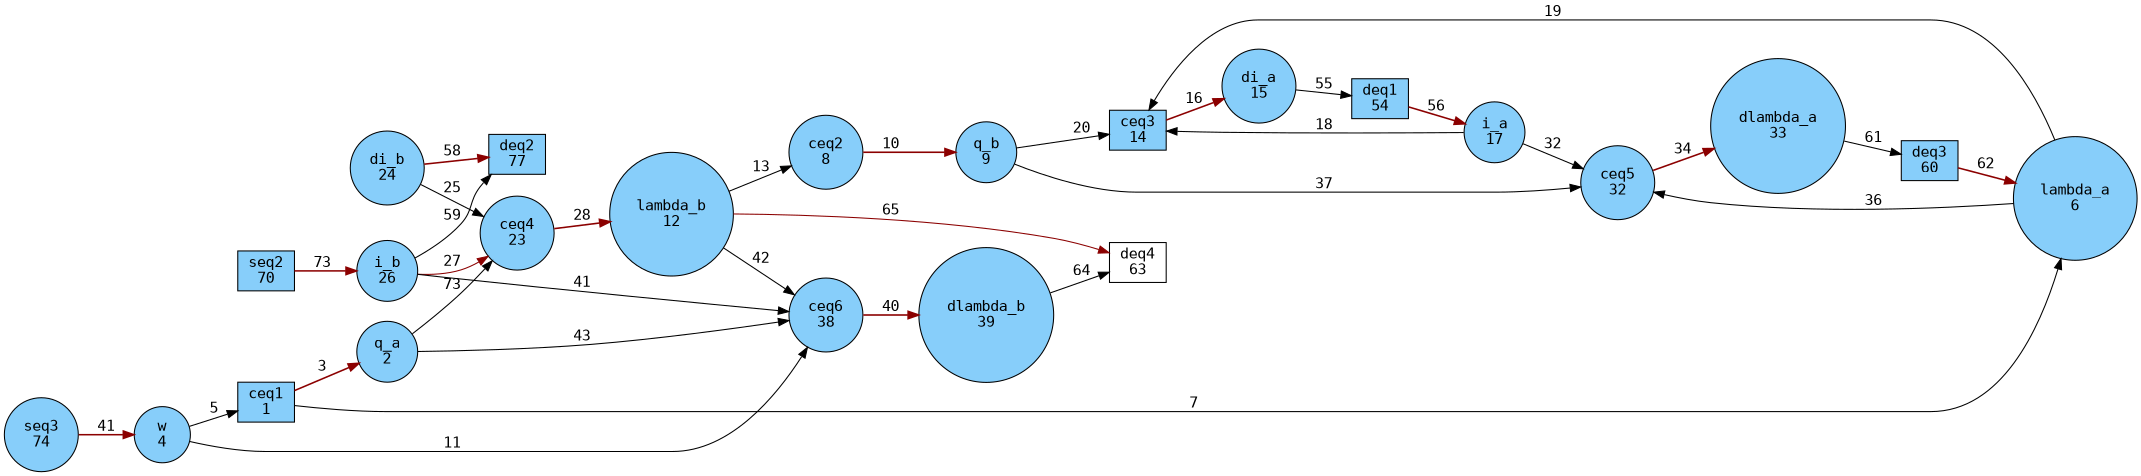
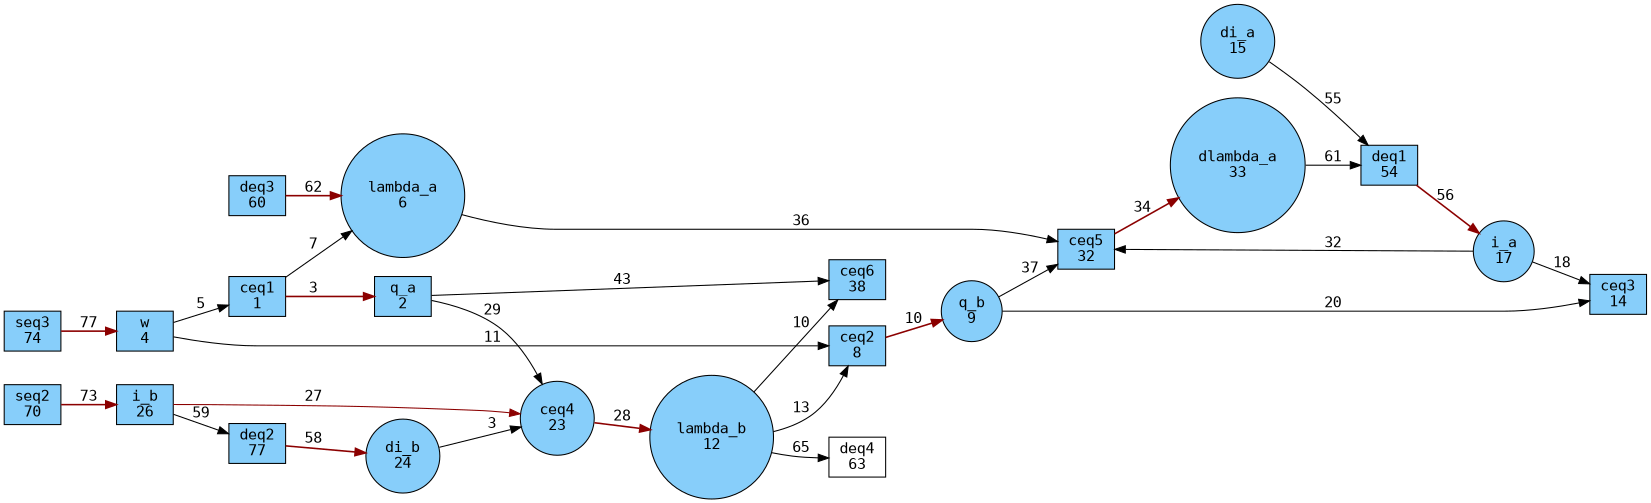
  digraph {
    fontname="DejaVu Sans Mono"
    rankdir=LR
    node [fillcolor=lightskyblue fontname="DejaVu Sans Mono" shape=circle style=filled]
    edge [fontname="DejaVu Sans Mono" penwidth=1]
    n1 [label="ceq1\n1" shape=box]
-   n2 [label="q_a\n2"]
+   n2 [label="q_a\n2" shape=box]
    n3 [label="lambda_a\n6"]
    n4 [label="ceq4\n23"]
-   n5 [label="ceq6\n38"]
-   n6 [label="ceq2\n8"]
+   n5 [label="ceq6\n38" shape=box]
+   n6 [label="ceq2\n8" shape=box]
    n7 [label="q_b\n9"]
    n8 [label="ceq3\n14" shape=box]
-   n9 [label="ceq5\n32"]
+   n9 [label="ceq5\n32" shape=box]
    n10 [label="di_a\n15"]
    n11 [label="deq1\n54" shape=box]
    n12 [label="lambda_b\n12"]
    n13 [fillcolor=white label="deq4\n63" shape=box]
    n14 [label="dlambda_a\n33"]
    n15 [label="deq3\n60" shape=box]
-   n16 [label="dlambda_b\n39"]
    n17 [label="i_a\n17"]
    n18 [label="deq2\n77" shape=box]
    n19 [label="di_b\n24"]
    n20 [label="seq2\n70" shape=box]
-   n21 [label="i_b\n26"]
-   n22 [label="seq3\n74"]
-   n23 [label="w\n4"]
+   n21 [label="i_b\n26" shape=box]
+   n22 [label="seq3\n74" shape=box]
+   n23 [label="w\n4" shape=box]
    n1 -> n2 [color=red4 label=3 penwidth=1.5]
    n1 -> n3 [label=7]
-   n2 -> n4 [label=73]
+   n2 -> n4 [label=29]
    n2 -> n5 [label=43]
-   n3 -> n8 [label=19]
    n3 -> n9 [label=36]
    n4 -> n12 [color=red4 label=28 penwidth=1.5]
-   n5 -> n16 [color=red4 label=40 penwidth=1.5]
    n6 -> n7 [color=red4 label=10 penwidth=1.5]
    n7 -> n8 [label=20]
    n7 -> n9 [label=37]
-   n8 -> n10 [color=red4 label=16 penwidth=1.5]
    n9 -> n14 [color=red4 label=34 penwidth=1.5]
    n10 -> n11 [label=55]
    n11 -> n17 [color=red4 label=56 penwidth=1.5]
-   n12 -> n5 [label=42]
+   n12 -> n5 [label=10]
    n12 -> n6 [label=13]
-   n12 -> n13 [label=65 color=red4]
-   n14 -> n15 [label=61]
+   n12 -> n13 [label=65]
+   n14 -> n11 [label=61]
    n15 -> n3 [color=red4 label=62 penwidth=1.5]
-   n16 -> n13 [label=64]
    n17 -> n8 [label=18]
    n17 -> n9 [label=32]
-   n19 -> n18 [color=red4 label=58 penwidth=1.5]
-   n19 -> n4 [label=25]
+   n18 -> n19 [color=red4 label=58 penwidth=1.5]
+   n19 -> n4 [label=3]
    n20 -> n21 [color=red4 label=73 penwidth=1.5]
    n21 -> n4 [color=red4 label=27]
-   n21 -> n5 [label=41]
    n21 -> n18 [label=59]
-   n22 -> n23 [color=red4 label=41 penwidth=1.5]
+   n22 -> n23 [color=red4 label=77 penwidth=1.5]
    n23 -> n1 [label=5]
-   n23 -> n5 [label=11]
+   n23 -> n6 [label=11]
  }
